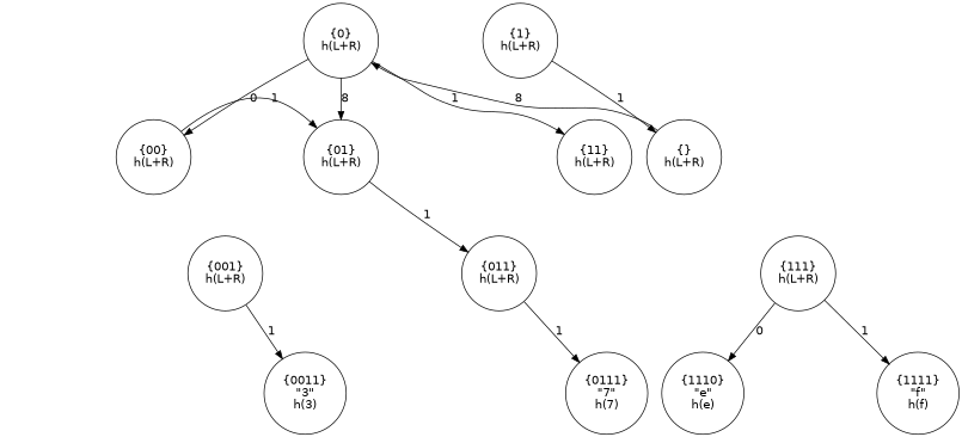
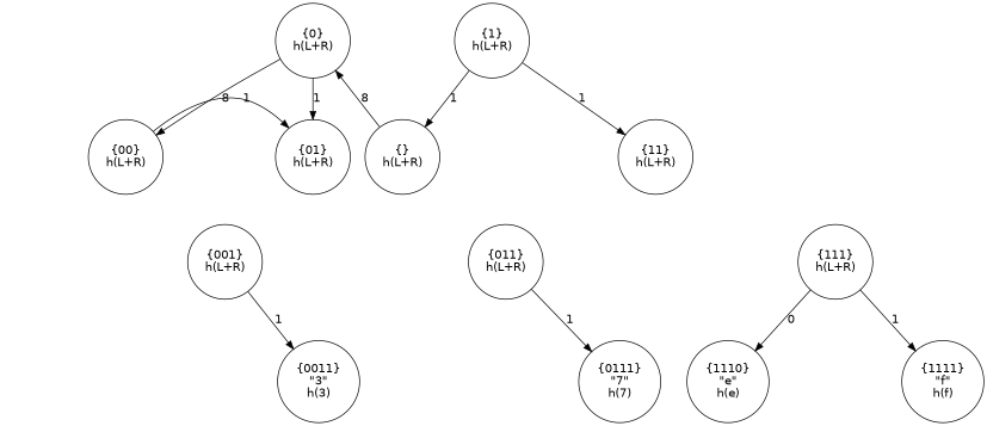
  digraph {
    fontname=Helvetica
    node [fontname=Helvetica shape=circle style=invis]
    edge [fontname=Helvetica style=invis]
    n0 [label="{0}\nh(L+R)" width=0.6 style=""]
    mA [width=0.1]
    n1 [label="{1}\nh(L+R)" width=0.6 style=""]
    n00 [label="{00}\nh(L+R)" width=0.6 style=""]
    mn0 [width=0.1]
    n01 [label="{01}\nh(L+R)" width=0.6 style=""]
    n11 [label="{11}\nh(L+R)" width=0.6 style=""]
    n10 [width=0.1]
    mn1 [width=0.1]
    n001 [label="{001}\nh(L+R)" width=0.6 style=""]
    n000 [width=0.1]
    mn00 [width=0.1]
    n011 [label="{011}\nh(L+R)" width=0.6 style=""]
    n010 [width=0.1]
    mn01 [width=0.1]
    n111 [label="{111}\nh(L+R)" width=0.6 style=""]
    n110 [width=0.1]
    mn11 [width=0.1]
    n0011 [label="{0011}\n\"3\"\nh(3)" width=0.6 style=""]
    n0010 [width=0.1]
    mn001 [width=0.1]
    n0111 [label="{0111}\n\"7\"\nh(7)" width=0.6 style=""]
    n0110 [width=0.1]
    mn011 [width=0.1]
    n1111 [label="{1111}\n\"f\"\nh(f)" width=0.6 style=""]
    n1110 [label="{1110}\n\"e\"\nh(e)" width=0.6 style=""]
    mn111 [width=0.1]
    n [label="{}\nh(L+R)" width=0.6 style=""]
    subgraph sub_1 {
      rank=same
      n0
      mA
      n1
    }
    subgraph sub_2 {
      rank=same
      n00
      mn0
      n01
    }
    subgraph sub_3 {
      rank=same
      n11
      n10
      mn1
    }
    subgraph sub_4 {
      rank=same
      n001
      n000
      mn00
    }
    subgraph sub_5 {
      rank=same
      n011
      n010
      mn01
    }
    subgraph sub_6 {
      rank=same
      n111
      n110
      mn11
    }
    subgraph sub_7 {
      rank=same
      n0011
      n0010
      mn001
    }
    subgraph sub_8 {
      rank=same
      n0111
      n0110
      mn011
    }
    subgraph sub_9 {
      rank=same
      n1111
      n1110
      mn111
    }
    n0 -> mA
-   n0 -> n00 [label=0 style=""]
+   n0 -> n00 [label=8 style=""]
    n0 -> mn0
-   n0 -> n01 [label=8 style=""]
+   n0 -> n01 [label=1 style=""]
    mA -> n1
-   n0 -> n11 [label=1 style=""]
+   n1 -> n11 [label=1 style=""]
    n1 -> n10
    n1 -> mn1
    n1 -> n [label=1 style=""]
    n00 -> mn0
    n00 -> n01 [label=1 style=""]
    n00 -> n000
    n00 -> mn00
    mn0 -> n01
-   n01 -> n011 [label=1 style=""]
    n01 -> n010
    n01 -> mn01
    n11 -> n110
    n11 -> mn11
    n10 -> mn1
    mn1 -> n11
    n001 -> n0011 [label=1 style=""]
    n001 -> n0010
    n001 -> mn001
    n000 -> mn00
    mn00 -> n001
    n011 -> n0111 [label=1 style=""]
    n011 -> n0110
    n011 -> mn011
    n010 -> mn01
    mn01 -> n011
    n111 -> n1111 [label=1 style=""]
    n111 -> n1110 [label=0 style=""]
    n111 -> mn111
    n110 -> mn11
    mn11 -> n111
    n0010 -> mn001
    mn001 -> n0011
    n0110 -> mn011
    mn011 -> n0111
    n1110 -> mn111
    mn111 -> n1111
    n -> n0 [label=8 style=""]
    n -> mA
  }
